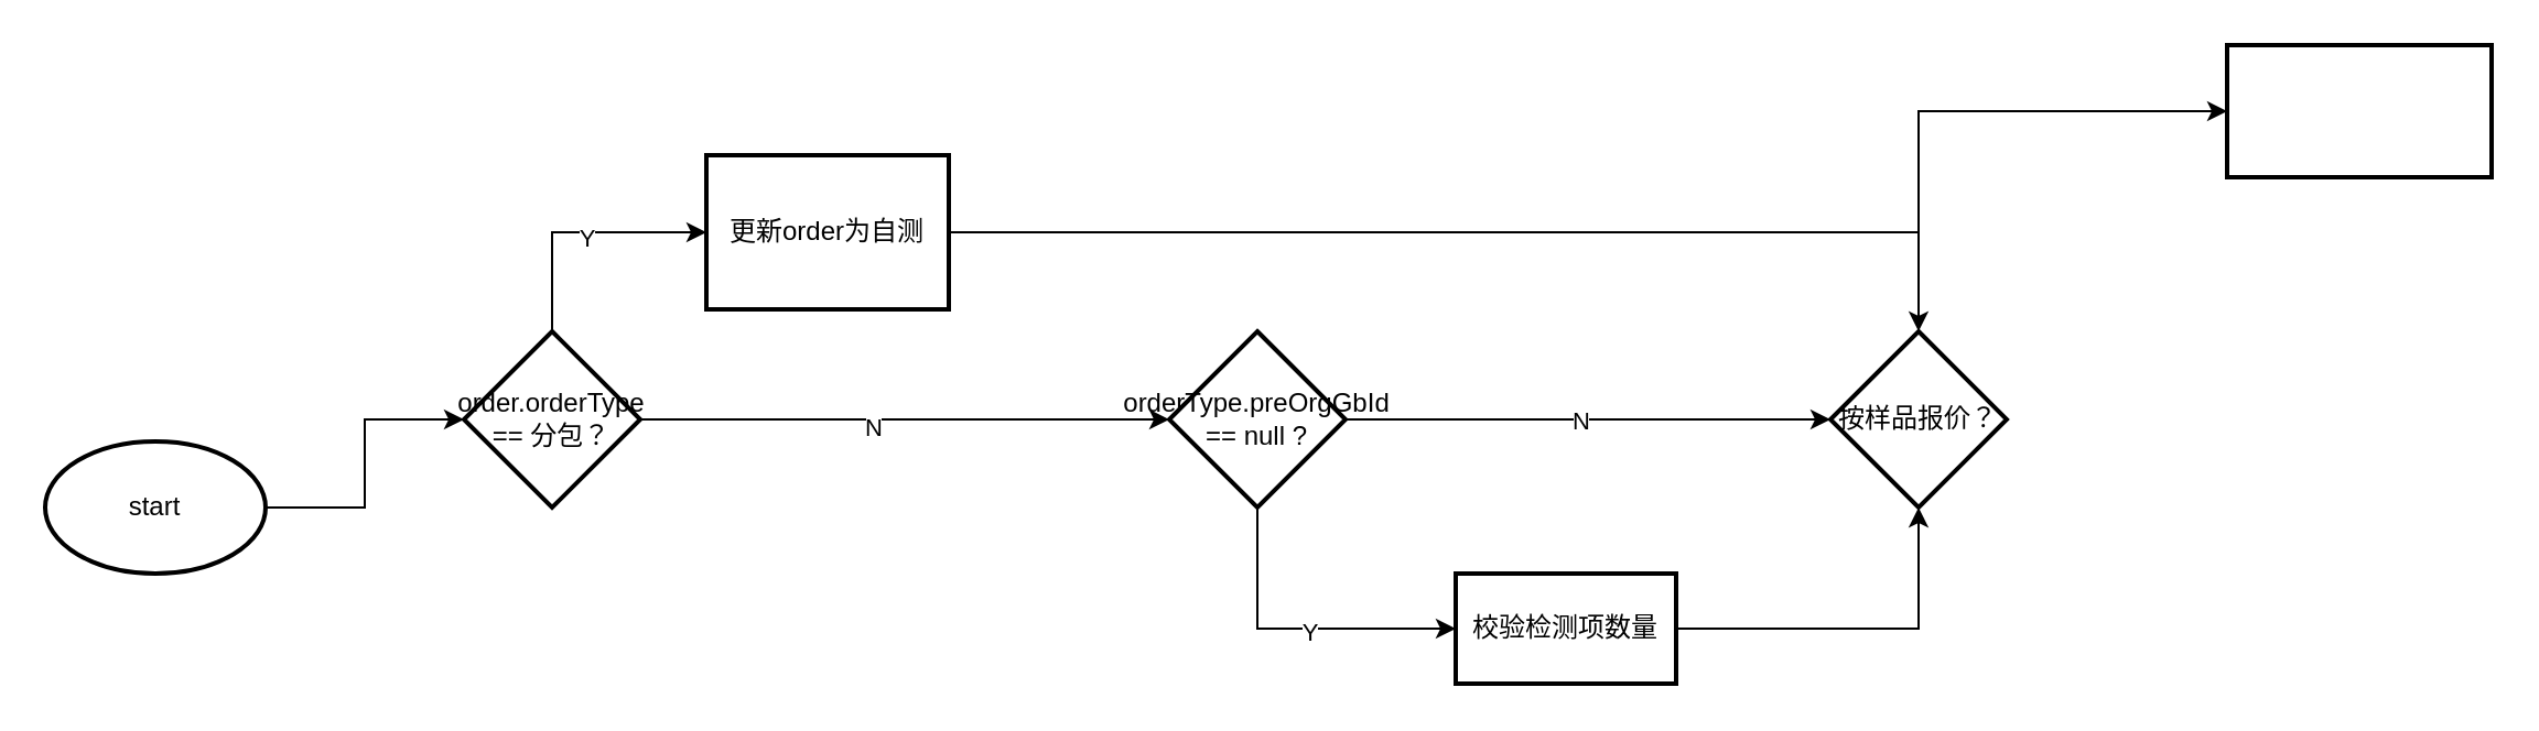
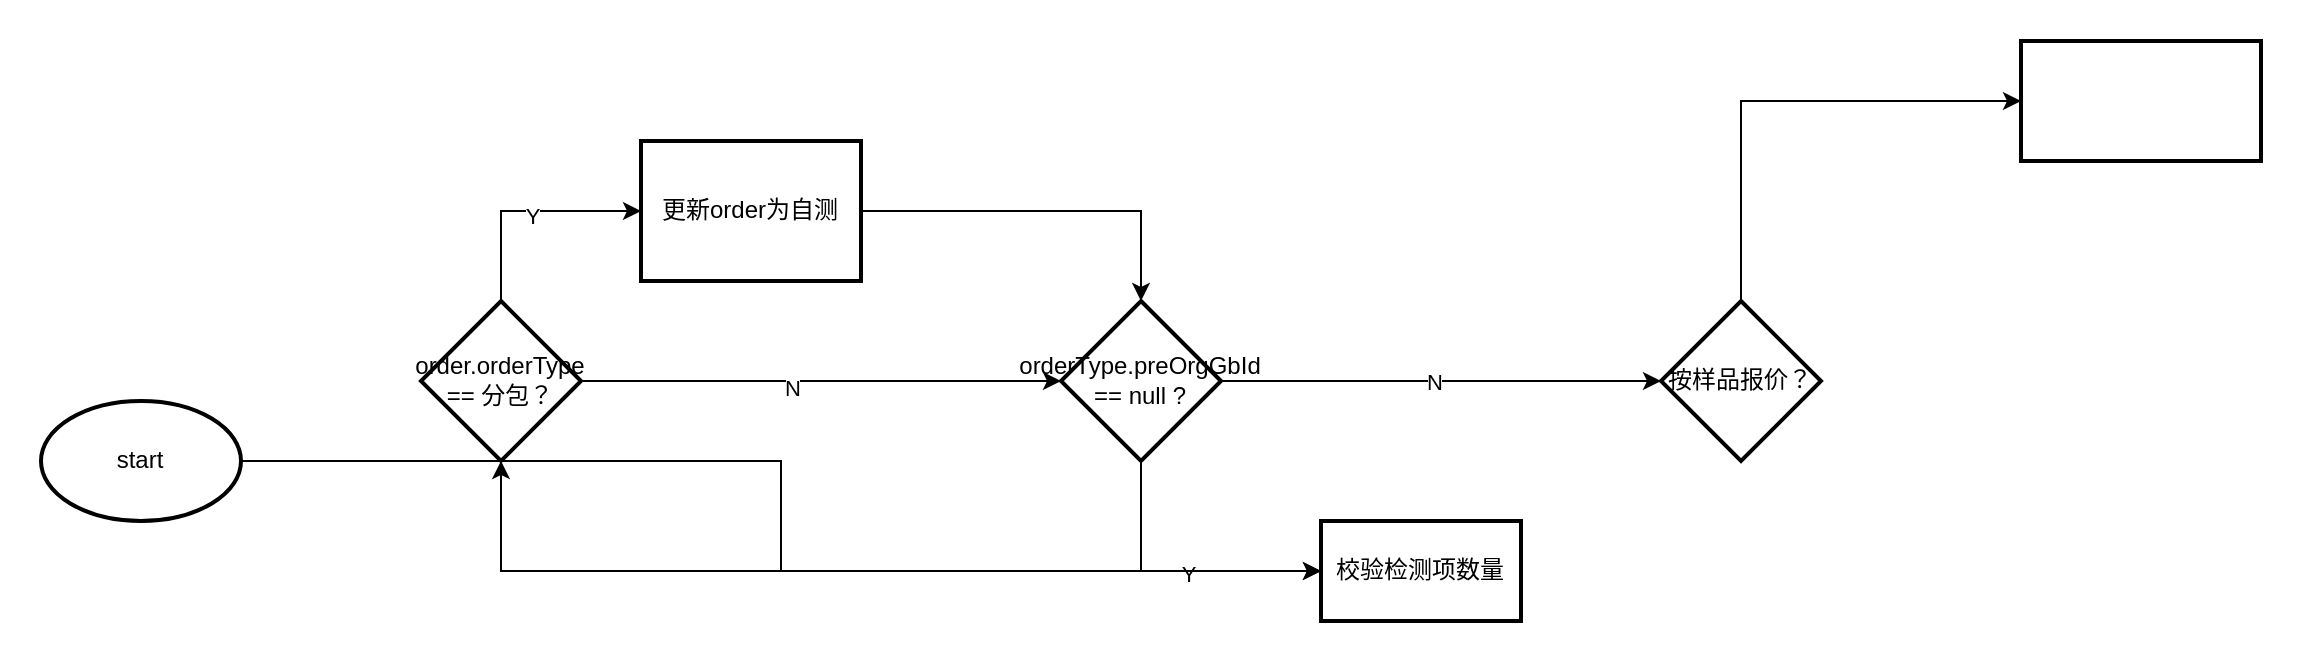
  <mxCell id="0" />
  <mxCell id="1" parent="0" />
- <mxCell id="2" value="" style="edgeStyle=orthogonalEdgeStyle;rounded=0;orthogonalLoop=1;jettySize=auto;html=1;" edge="1" parent="1" source="3" target="8"><mxGeometry relative="1" as="geometry" /></mxCell>
+ <mxCell id="2" value="" style="edgeStyle=orthogonalEdgeStyle;rounded=0;orthogonalLoop=1;jettySize=auto;html=1;" edge="1" parent="1" source="3" target="17"><mxGeometry relative="1" as="geometry" /></mxCell>
  <mxCell id="3" value="start" style="strokeWidth=2;html=1;shape=mxgraph.flowchart.start_1;whiteSpace=wrap;rounded=0;" vertex="1" parent="1"><mxGeometry x="20" y="200" width="100" height="60" as="geometry" /></mxCell>
  <mxCell id="4" value="" style="edgeStyle=orthogonalEdgeStyle;rounded=0;orthogonalLoop=1;jettySize=auto;html=1;entryX=0;entryY=0.5;entryDx=0;entryDy=0;exitX=0.5;exitY=0;exitDx=0;exitDy=0;" edge="1" parent="1" source="8" target="15"><mxGeometry relative="1" as="geometry"><mxPoint x="340" y="100" as="targetPoint" /></mxGeometry></mxCell>
  <mxCell id="5" value="Y" style="edgeLabel;html=1;align=center;verticalAlign=middle;resizable=0;points=[];rounded=0;" vertex="1" connectable="0" parent="4"><mxGeometry x="0.048" y="-2" relative="1" as="geometry"><mxPoint as="offset" /></mxGeometry></mxCell>
  <mxCell id="6" value="" style="edgeStyle=orthogonalEdgeStyle;rounded=0;orthogonalLoop=1;jettySize=auto;html=1;" edge="1" parent="1" source="8" target="14"><mxGeometry relative="1" as="geometry" /></mxCell>
  <mxCell id="7" value="N" style="edgeLabel;html=1;align=center;verticalAlign=middle;resizable=0;points=[];rounded=0;" vertex="1" connectable="0" parent="6"><mxGeometry x="-0.127" y="-3" relative="1" as="geometry"><mxPoint as="offset" /></mxGeometry></mxCell>
  <mxCell id="8" value="order.orderType == 分包？" style="rhombus;whiteSpace=wrap;html=1;strokeWidth=2;rounded=0;labelBackgroundColor=none;fontStyle=0;" vertex="1" parent="1"><mxGeometry x="210" y="150" width="80" height="80" as="geometry" /></mxCell>
- <mxCell id="9" style="edgeStyle=orthogonalEdgeStyle;rounded=0;orthogonalLoop=1;jettySize=auto;html=1;exitX=1;exitY=0.5;exitDx=0;exitDy=0;" edge="1" parent="1" source="15" target="19"><mxGeometry relative="1" as="geometry"><mxPoint x="460" y="100.034" as="sourcePoint" /></mxGeometry></mxCell>
+ <mxCell id="9" style="edgeStyle=orthogonalEdgeStyle;rounded=0;orthogonalLoop=1;jettySize=auto;html=1;entryX=0.5;entryY=0;entryDx=0;entryDy=0;exitX=1;exitY=0.5;exitDx=0;exitDy=0;" edge="1" parent="1" source="15" target="14"><mxGeometry relative="1" as="geometry"><mxPoint x="460" y="100.034" as="sourcePoint" /></mxGeometry></mxCell>
  <mxCell id="10" style="edgeStyle=orthogonalEdgeStyle;orthogonalLoop=1;jettySize=auto;html=1;entryX=0;entryY=0.5;entryDx=0;entryDy=0;exitX=0.5;exitY=1;exitDx=0;exitDy=0;rounded=0;" edge="1" parent="1" source="14" target="17"><mxGeometry relative="1" as="geometry" /></mxCell>
  <mxCell id="11" value="Y" style="edgeLabel;html=1;align=center;verticalAlign=middle;resizable=0;points=[];rounded=0;" vertex="1" connectable="0" parent="10"><mxGeometry x="0.072" y="-1" relative="1" as="geometry"><mxPoint as="offset" /></mxGeometry></mxCell>
  <mxCell id="12" value="" style="edgeStyle=orthogonalEdgeStyle;orthogonalLoop=1;jettySize=auto;html=1;rounded=0;" edge="1" parent="1" source="14" target="19"><mxGeometry relative="1" as="geometry" /></mxCell>
  <mxCell id="13" value="N" style="edgeLabel;html=1;align=center;verticalAlign=middle;resizable=0;points=[];rounded=0;" vertex="1" connectable="0" parent="12"><mxGeometry x="-0.035" relative="1" as="geometry"><mxPoint as="offset" /></mxGeometry></mxCell>
  <mxCell id="14" value="orderType.preOrgGbId == null ?" style="rhombus;whiteSpace=wrap;html=1;strokeWidth=2;rounded=0;" vertex="1" parent="1"><mxGeometry x="530" y="150" width="80" height="80" as="geometry" /></mxCell>
  <mxCell id="15" value="更新order为自测" style="rounded=0;whiteSpace=wrap;html=1;absoluteArcSize=1;arcSize=14;strokeWidth=2;" vertex="1" parent="1"><mxGeometry x="320" y="70" width="110" height="70" as="geometry" /></mxCell>
- <mxCell id="16" style="edgeStyle=orthogonalEdgeStyle;orthogonalLoop=1;jettySize=auto;html=1;entryX=0.5;entryY=1;entryDx=0;entryDy=0;rounded=0;curved=0;" edge="1" parent="1" source="17" target="19"><mxGeometry relative="1" as="geometry" /></mxCell>
+ <mxCell id="16" style="edgeStyle=orthogonalEdgeStyle;orthogonalLoop=1;jettySize=auto;html=1;rounded=0;curved=0;" edge="1" parent="1" source="17" target="8"><mxGeometry relative="1" as="geometry" /></mxCell>
  <mxCell id="17" value="校验检测项数量" style="rounded=0;whiteSpace=wrap;html=1;absoluteArcSize=1;arcSize=14;strokeWidth=2;" vertex="1" parent="1"><mxGeometry x="660" y="260" width="100" height="50" as="geometry" /></mxCell>
  <mxCell id="18" value="" style="edgeStyle=orthogonalEdgeStyle;orthogonalLoop=1;jettySize=auto;html=1;entryX=0;entryY=0.5;entryDx=0;entryDy=0;exitX=0.5;exitY=0;exitDx=0;exitDy=0;rounded=0;curved=0;" edge="1" parent="1" source="19" target="20"><mxGeometry relative="1" as="geometry" /></mxCell>
  <mxCell id="19" value="按样品报价？" style="rhombus;whiteSpace=wrap;html=1;strokeWidth=2;rounded=0;" vertex="1" parent="1"><mxGeometry x="830" y="150" width="80" height="80" as="geometry" /></mxCell>
  <mxCell id="20" value="" style="whiteSpace=wrap;html=1;strokeWidth=2;rounded=0;" vertex="1" parent="1"><mxGeometry x="1010" y="20" width="120" height="60" as="geometry" /></mxCell>
